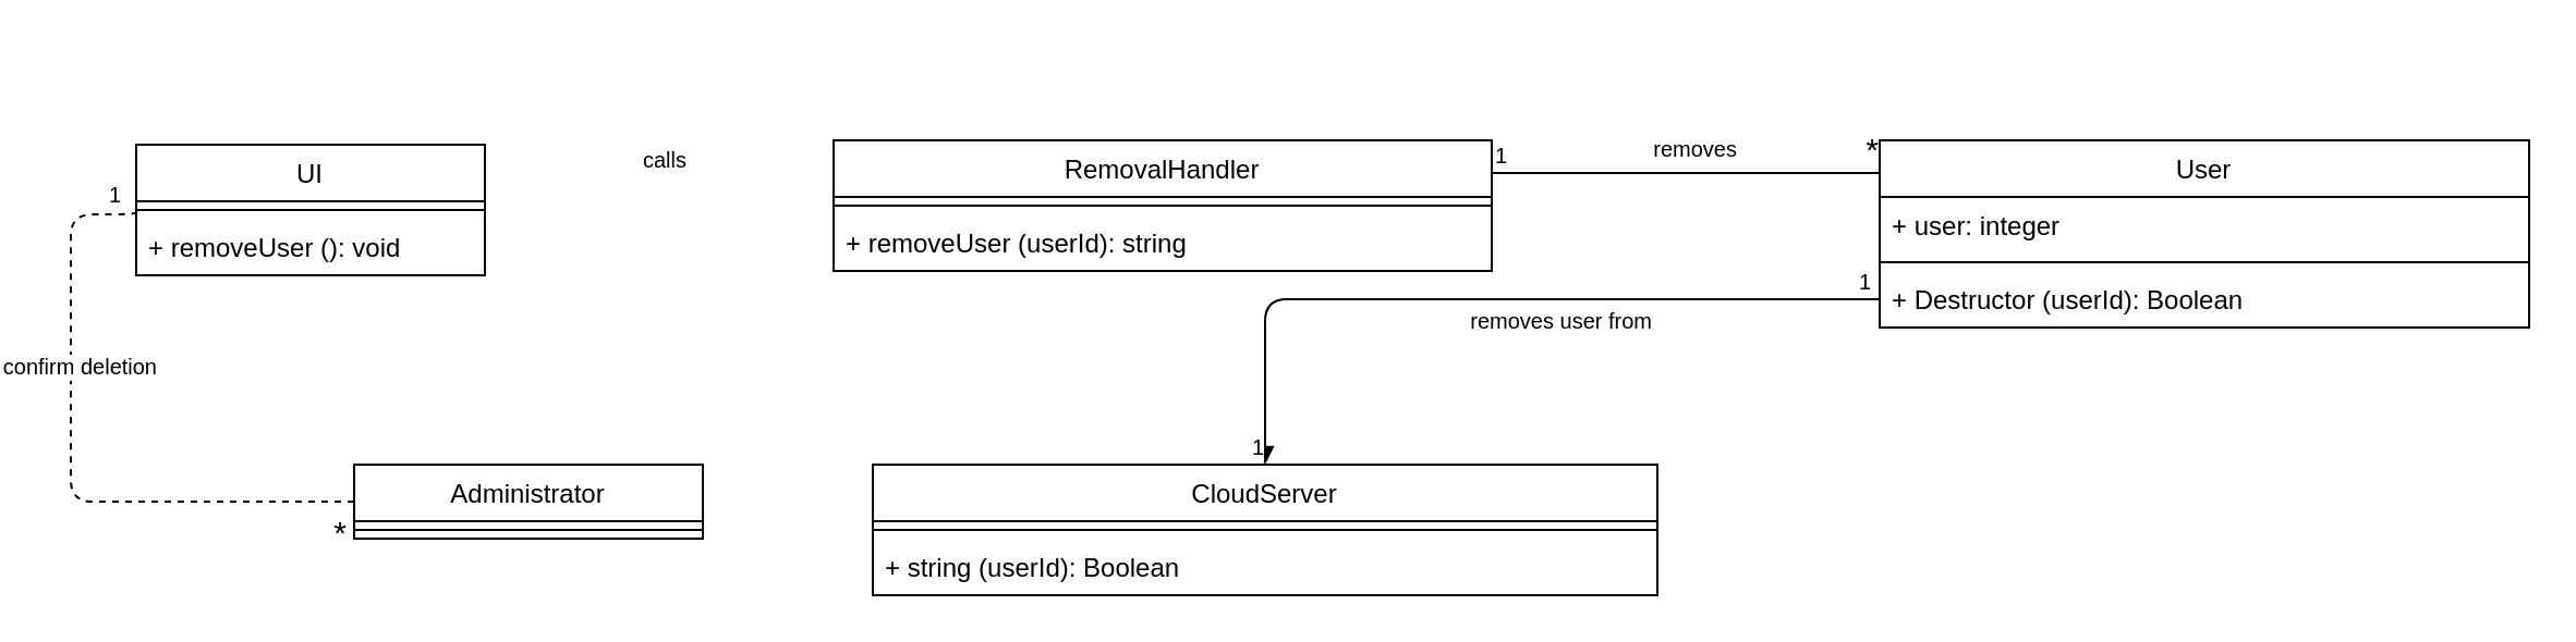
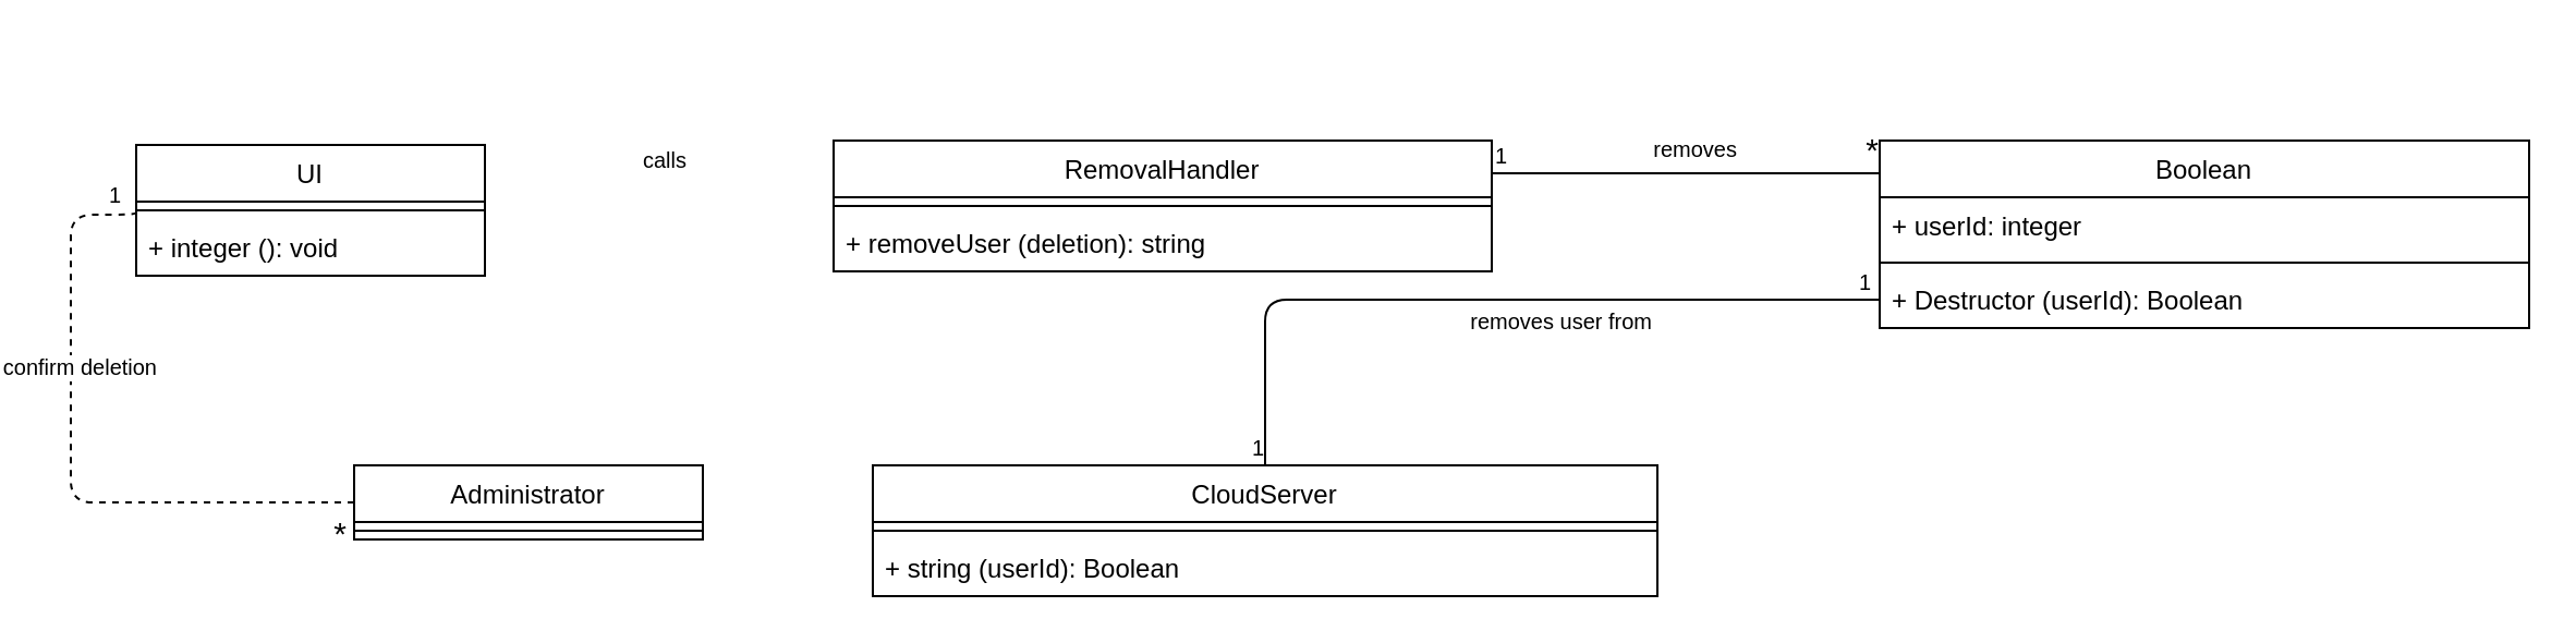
  <mxCell id="0" />
  <mxCell id="1" parent="0" />
  <mxCell id="2" value="" style="endArrow=none;html=1;edgeStyle=orthogonalEdgeStyle;entryX=0;entryY=0.5;entryDx=0;entryDy=0;exitX=0;exitY=0.5;exitDx=0;exitDy=0;dashed=1;" parent="1" source="20" target="10" edge="1"><mxGeometry relative="1" as="geometry"><mxPoint x="90.333" y="181.889" as="sourcePoint" /><mxPoint x="200" y="92" as="targetPoint" /><Array as="points"><mxPoint x="20" y="230" /><mxPoint x="20" y="98" /></Array></mxGeometry></mxCell>
  <mxCell id="3" value="confirm deletion" style="resizable=0;html=1;align=right;verticalAlign=bottom;labelBackgroundColor=#ffffff;fontSize=10;" parent="2" connectable="0" vertex="1"><mxGeometry x="1" relative="1" as="geometry"><mxPoint x="10" y="80" as="offset" /></mxGeometry></mxCell>
  <mxCell id="4" value="&lt;font style=&quot;font-size: 15px&quot;&gt;*&lt;/font&gt;" style="resizable=0;html=1;align=right;verticalAlign=bottom;labelBackgroundColor=#ffffff;fontSize=10;" parent="1" connectable="0" vertex="1"><mxGeometry x="160" y="191" as="geometry"><mxPoint x="-13" y="64" as="offset" /></mxGeometry></mxCell>
  <mxCell id="5" value="calls" style="resizable=0;html=1;align=right;verticalAlign=bottom;labelBackgroundColor=#ffffff;fontSize=10;fillColor=#dae8fc;" parent="1" connectable="0" vertex="1"><mxGeometry x="313" y="25" as="geometry"><mxPoint x="-10" y="56" as="offset" /></mxGeometry></mxCell>
- <mxCell id="6" value="" style="endArrow=block;html=1;edgeStyle=orthogonalEdgeStyle;entryX=0.5;entryY=0;entryDx=0;entryDy=0;exitX=0;exitY=0.5;exitDx=0;exitDy=0;" parent="1" source="25" target="16" edge="1"><mxGeometry relative="1" as="geometry"><mxPoint x="588" y="136" as="sourcePoint" /><mxPoint x="698" y="223.5" as="targetPoint" /></mxGeometry></mxCell>
+ <mxCell id="6" value="" style="endArrow=none;html=1;edgeStyle=orthogonalEdgeStyle;entryX=0.5;entryY=0;entryDx=0;entryDy=0;exitX=0;exitY=0.5;exitDx=0;exitDy=0;" parent="1" source="25" target="16" edge="1"><mxGeometry relative="1" as="geometry"><mxPoint x="588" y="136" as="sourcePoint" /><mxPoint x="698" y="223.5" as="targetPoint" /></mxGeometry></mxCell>
  <mxCell id="7" value="1" style="resizable=0;html=1;align=left;verticalAlign=bottom;labelBackgroundColor=#ffffff;fontSize=10;" parent="6" connectable="0" vertex="1"><mxGeometry x="-1" relative="1" as="geometry"><mxPoint x="-11" as="offset" /></mxGeometry></mxCell>
  <mxCell id="8" value="&lt;font style=&quot;font-size: 10px&quot;&gt;1&lt;/font&gt;" style="resizable=0;html=1;align=right;verticalAlign=bottom;labelBackgroundColor=#ffffff;fontSize=10;" parent="6" connectable="0" vertex="1"><mxGeometry x="1" relative="1" as="geometry" /></mxCell>
  <mxCell id="9" value="removes user from" style="resizable=0;html=1;align=right;verticalAlign=bottom;labelBackgroundColor=#ffffff;fontSize=10;fillColor=#d5e8d4;" parent="1" connectable="0" vertex="1"><mxGeometry x="756" y="99" as="geometry"><mxPoint x="-10" y="56" as="offset" /></mxGeometry></mxCell>
  <mxCell id="10" value="UI" style="swimlane;fontStyle=0;align=center;verticalAlign=top;childLayout=stackLayout;horizontal=1;startSize=26;horizontalStack=0;resizeParent=1;resizeParentMax=0;resizeLast=0;collapsible=1;marginBottom=0;" parent="1" vertex="1"><mxGeometry x="50" y="66" width="160" height="60" as="geometry" /></mxCell>
  <mxCell id="11" value="" style="line;strokeWidth=1;fillColor=none;align=left;verticalAlign=middle;spacingTop=-1;spacingLeft=3;spacingRight=3;rotatable=0;labelPosition=right;points=[];portConstraint=eastwest;" parent="10" vertex="1"><mxGeometry y="26" width="160" height="8" as="geometry" /></mxCell>
- <mxCell id="12" value="+ removeUser (): void" style="text;strokeColor=none;fillColor=none;align=left;verticalAlign=top;spacingLeft=4;spacingRight=4;overflow=hidden;rotatable=0;points=[[0,0.5],[1,0.5]];portConstraint=eastwest;" parent="10" vertex="1"><mxGeometry y="34" width="160" height="26" as="geometry" /></mxCell>
+ <mxCell id="12" value="+ integer (): void" style="text;strokeColor=none;fillColor=none;align=left;verticalAlign=top;spacingLeft=4;spacingRight=4;overflow=hidden;rotatable=0;points=[[0,0.5],[1,0.5]];portConstraint=eastwest;" parent="10" vertex="1"><mxGeometry y="34" width="160" height="26" as="geometry" /></mxCell>
  <mxCell id="13" value="RemovalHandler" style="swimlane;fontStyle=0;align=center;verticalAlign=top;childLayout=stackLayout;horizontal=1;startSize=26;horizontalStack=0;resizeParent=1;resizeParentMax=0;resizeLast=0;collapsible=1;marginBottom=0;" parent="1" vertex="1"><mxGeometry x="370" y="64" width="302" height="60" as="geometry" /></mxCell>
  <mxCell id="14" value="" style="line;strokeWidth=1;fillColor=none;align=left;verticalAlign=middle;spacingTop=-1;spacingLeft=3;spacingRight=3;rotatable=0;labelPosition=right;points=[];portConstraint=eastwest;" parent="13" vertex="1"><mxGeometry y="26" width="302" height="8" as="geometry" /></mxCell>
- <mxCell id="15" value="+ removeUser (userId): string" style="text;strokeColor=none;fillColor=none;align=left;verticalAlign=top;spacingLeft=4;spacingRight=4;overflow=hidden;rotatable=0;points=[[0,0.5],[1,0.5]];portConstraint=eastwest;" parent="13" vertex="1"><mxGeometry y="34" width="302" height="26" as="geometry" /></mxCell>
+ <mxCell id="15" value="+ removeUser (deletion): string" style="text;strokeColor=none;fillColor=none;align=left;verticalAlign=top;spacingLeft=4;spacingRight=4;overflow=hidden;rotatable=0;points=[[0,0.5],[1,0.5]];portConstraint=eastwest;" parent="13" vertex="1"><mxGeometry y="34" width="302" height="26" as="geometry" /></mxCell>
  <mxCell id="16" value="CloudServer" style="swimlane;fontStyle=0;align=center;verticalAlign=top;childLayout=stackLayout;horizontal=1;startSize=26;horizontalStack=0;resizeParent=1;resizeParentMax=0;resizeLast=0;collapsible=1;marginBottom=0;" parent="1" vertex="1"><mxGeometry x="388" y="213" width="360" height="60" as="geometry" /></mxCell>
  <mxCell id="17" value="" style="line;strokeWidth=1;fillColor=none;align=left;verticalAlign=middle;spacingTop=-1;spacingLeft=3;spacingRight=3;rotatable=0;labelPosition=right;points=[];portConstraint=eastwest;" parent="16" vertex="1"><mxGeometry y="26" width="360" height="8" as="geometry" /></mxCell>
  <mxCell id="18" value="+ string (userId): Boolean" style="text;strokeColor=none;fillColor=none;align=left;verticalAlign=top;spacingLeft=4;spacingRight=4;overflow=hidden;rotatable=0;points=[[0,0.5],[1,0.5]];portConstraint=eastwest;" parent="16" vertex="1"><mxGeometry y="34" width="360" height="26" as="geometry" /></mxCell>
  <mxCell id="19" value="1" style="resizable=0;html=1;align=left;verticalAlign=bottom;labelBackgroundColor=#ffffff;fontSize=10;" parent="1" connectable="0" vertex="1"><mxGeometry x="364" y="109" as="geometry"><mxPoint x="-328" y="-12" as="offset" /></mxGeometry></mxCell>
  <mxCell id="20" value="Administrator" style="swimlane;fontStyle=0;align=center;verticalAlign=top;childLayout=stackLayout;horizontal=1;startSize=26;horizontalStack=0;resizeParent=1;resizeParentMax=0;resizeLast=0;collapsible=1;marginBottom=0;" parent="1" vertex="1"><mxGeometry x="150" y="213" width="160" height="34" as="geometry" /></mxCell>
  <mxCell id="21" value="" style="line;strokeWidth=1;fillColor=none;align=left;verticalAlign=middle;spacingTop=-1;spacingLeft=3;spacingRight=3;rotatable=0;labelPosition=right;points=[];portConstraint=eastwest;" parent="20" vertex="1"><mxGeometry y="26" width="160" height="8" as="geometry" /></mxCell>
- <mxCell id="22" value="User" style="swimlane;fontStyle=0;align=center;verticalAlign=top;childLayout=stackLayout;horizontal=1;startSize=26;horizontalStack=0;resizeParent=1;resizeParentMax=0;resizeLast=0;collapsible=1;marginBottom=0;" parent="1" vertex="1"><mxGeometry x="850" y="64" width="298" height="86" as="geometry" /></mxCell>
- <mxCell id="23" value="+ user: integer" style="text;strokeColor=none;fillColor=none;align=left;verticalAlign=top;spacingLeft=4;spacingRight=4;overflow=hidden;rotatable=0;points=[[0,0.5],[1,0.5]];portConstraint=eastwest;" parent="22" vertex="1"><mxGeometry y="26" width="298" height="26" as="geometry" /></mxCell>
+ <mxCell id="22" value="Boolean" style="swimlane;fontStyle=0;align=center;verticalAlign=top;childLayout=stackLayout;horizontal=1;startSize=26;horizontalStack=0;resizeParent=1;resizeParentMax=0;resizeLast=0;collapsible=1;marginBottom=0;" parent="1" vertex="1"><mxGeometry x="850" y="64" width="298" height="86" as="geometry" /></mxCell>
+ <mxCell id="23" value="+ userId: integer" style="text;strokeColor=none;fillColor=none;align=left;verticalAlign=top;spacingLeft=4;spacingRight=4;overflow=hidden;rotatable=0;points=[[0,0.5],[1,0.5]];portConstraint=eastwest;" parent="22" vertex="1"><mxGeometry y="26" width="298" height="26" as="geometry" /></mxCell>
  <mxCell id="24" value="" style="line;strokeWidth=1;fillColor=none;align=left;verticalAlign=middle;spacingTop=-1;spacingLeft=3;spacingRight=3;rotatable=0;labelPosition=right;points=[];portConstraint=eastwest;" parent="22" vertex="1"><mxGeometry y="52" width="298" height="8" as="geometry" /></mxCell>
  <mxCell id="25" value="+ Destructor (userId): Boolean" style="text;strokeColor=none;fillColor=none;align=left;verticalAlign=top;spacingLeft=4;spacingRight=4;overflow=hidden;rotatable=0;points=[[0,0.5],[1,0.5]];portConstraint=eastwest;" parent="22" vertex="1"><mxGeometry y="60" width="298" height="26" as="geometry" /></mxCell>
  <mxCell id="26" value="" style="endArrow=none;html=1;edgeStyle=orthogonalEdgeStyle;exitX=1;exitY=0.25;exitDx=0;exitDy=0;" parent="1" source="13" edge="1"><mxGeometry relative="1" as="geometry"><mxPoint x="1130" y="77" as="sourcePoint" /><mxPoint x="850" y="79" as="targetPoint" /></mxGeometry></mxCell>
  <mxCell id="27" value="1" style="resizable=0;html=1;align=left;verticalAlign=bottom;labelBackgroundColor=#ffffff;fontSize=10;" parent="26" connectable="0" vertex="1"><mxGeometry x="-1" relative="1" as="geometry"><mxPoint as="offset" /></mxGeometry></mxCell>
  <mxCell id="28" value="&lt;font style=&quot;font-size: 15px&quot;&gt;*&lt;/font&gt;" style="resizable=0;html=1;align=right;verticalAlign=bottom;labelBackgroundColor=#ffffff;fontSize=10;" parent="26" connectable="0" vertex="1"><mxGeometry x="1" relative="1" as="geometry" /></mxCell>
  <mxCell id="29" value="removes" style="resizable=0;html=1;align=right;verticalAlign=bottom;labelBackgroundColor=#ffffff;fontSize=10;fillColor=#d5e8d4;" parent="1" connectable="0" vertex="1"><mxGeometry x="795" y="20" as="geometry"><mxPoint x="-10" y="56" as="offset" /></mxGeometry></mxCell>
